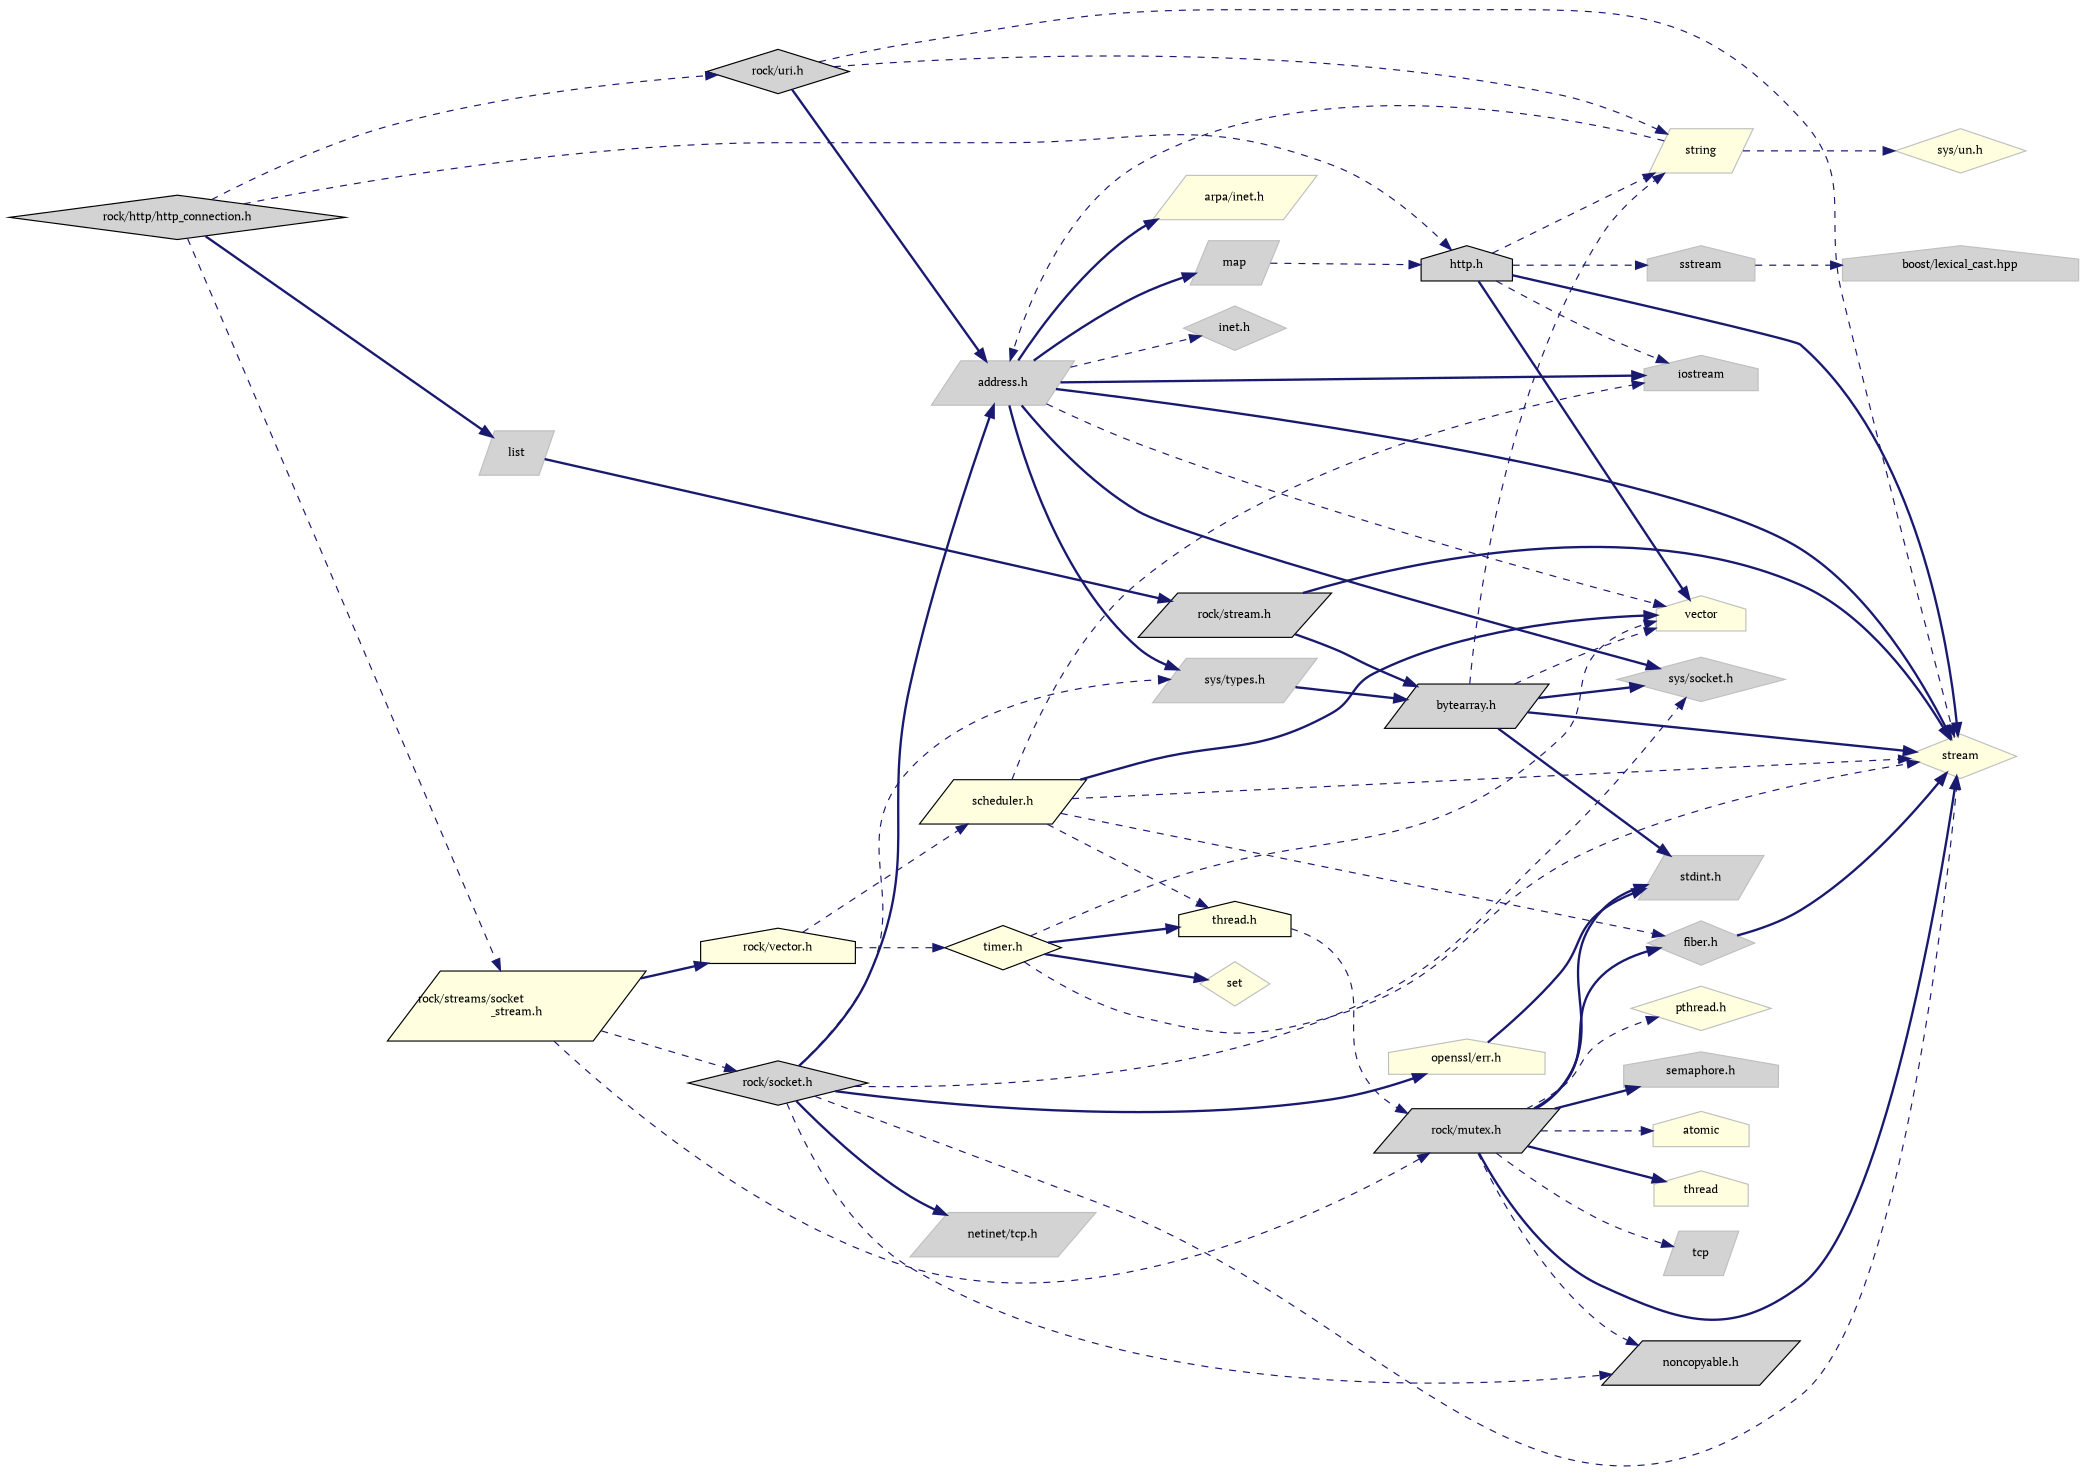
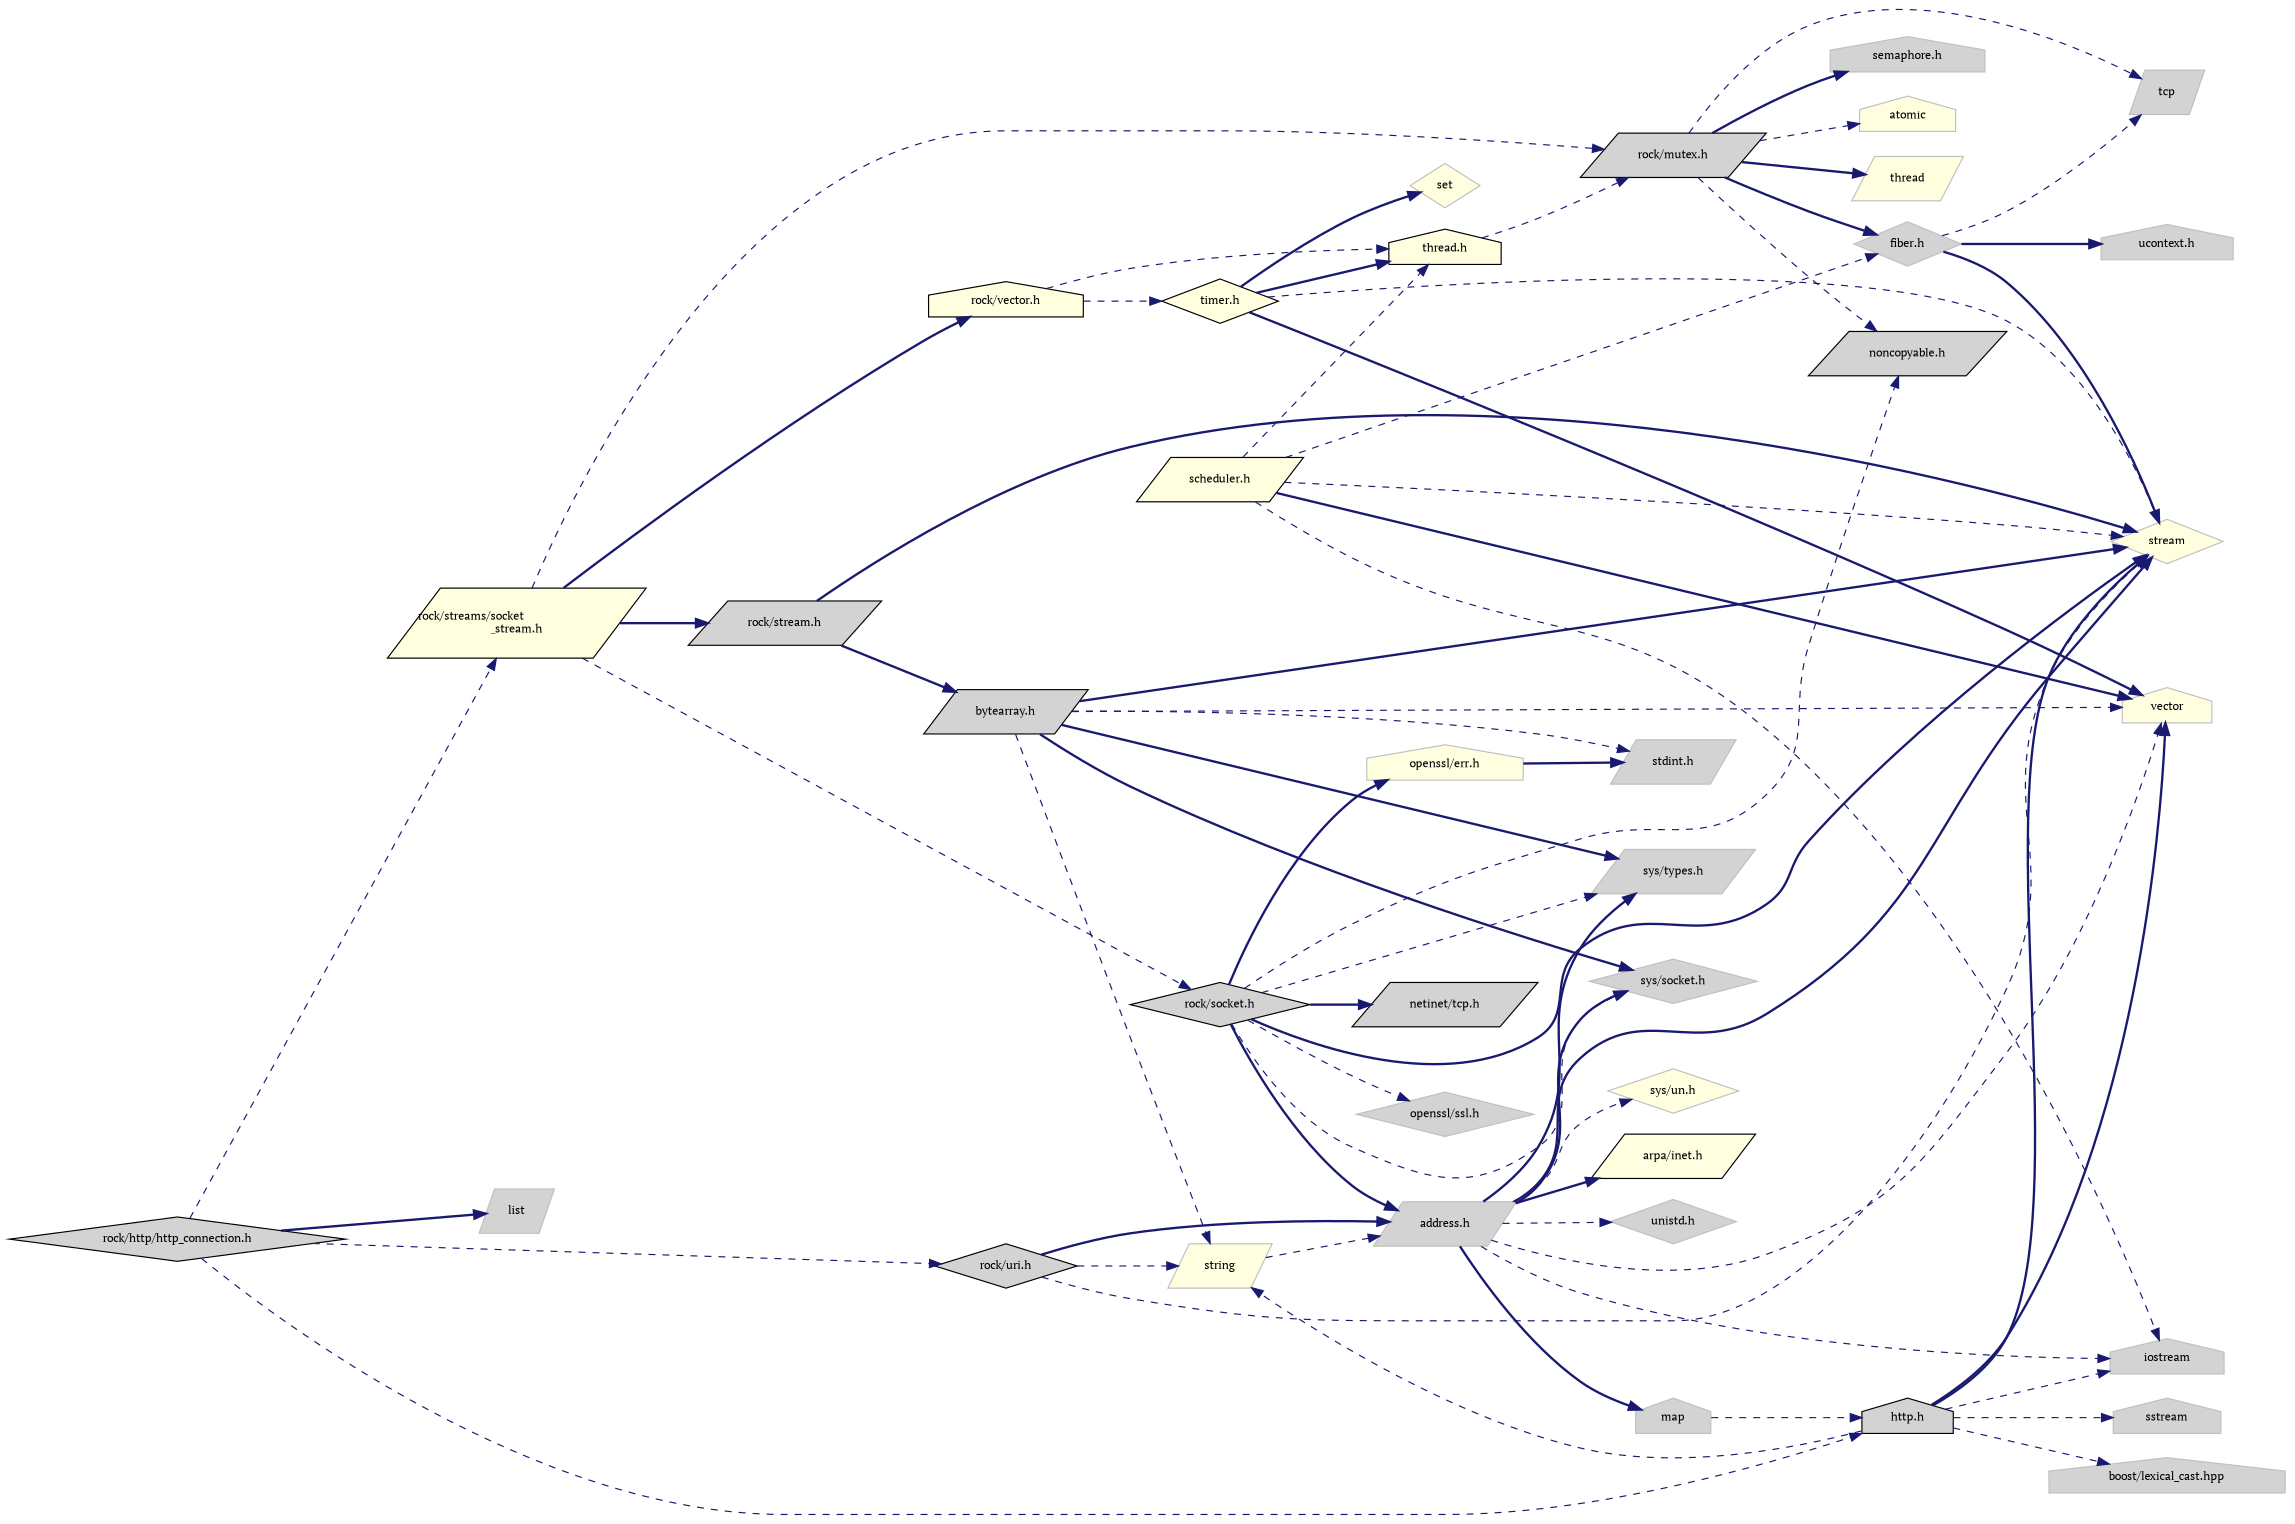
  digraph {
    fontname="PT Serif"
    rankdir=LR
    node [color=grey75 fillcolor=lightgrey fontname="PT Serif" fontsize=10 shape=parallelogram style=filled]
    edge [color=midnightblue fontname="PT Serif" fontsize=10 labelfontname=Helvetica labelfontsize=10 style=dashed]
    n1 [color=black fontcolor=black height=0.2 label="rock/http/http_connection.h" shape=diamond width=0.4]
    n2 [color=black fillcolor=lightyellow height=0.2 label="rock/streams/socket\l_stream.h" width=0.4]
    n3 [height=0.2 label=list width=0.4]
    n4 [color=black height=0.2 label="http.h" shape=house width=0.4]
    n5 [color=black height=0.2 label="rock/uri.h" shape=diamond width=0.4]
    n6 [color=black height=0.2 label="rock/stream.h" width=0.4]
    n7 [color=black height=0.2 label="rock/socket.h" shape=diamond width=0.4]
    n8 [color=black height=0.2 label="rock/mutex.h" width=0.4]
    n9 [color=black fillcolor=lightyellow height=0.2 label="rock/vector.h" shape=house width=0.4]
    n10 [color=black fillcolor=lightyellow height=0.2 label="thread.h" shape=house width=0.4]
    n11 [fillcolor=lightyellow height=0.2 label=stream shape=diamond width=0.4]
    n12 [fillcolor=lightyellow height=0.2 label=string width=0.4]
    n13 [fillcolor=lightyellow height=0.2 label=vector shape=house width=0.4]
    n14 [height=0.2 label=iostream shape=house width=0.4]
    n15 [height=0.2 label=sstream shape=house width=0.4]
    n16 [height=0.2 label="boost/lexical_cast.hpp" shape=house width=0.4]
    n17 [height=0.2 label="address.h" width=0.4]
    n18 [color=black height=0.2 label="bytearray.h" width=0.4]
    n19 [height=0.2 label="sys/types.h" width=0.4]
    n20 [height=0.2 label="sys/socket.h" shape=diamond width=0.4]
-   n21 [height=0.2 label="netinet/tcp.h" width=0.4]
+   n21 [color=black height=0.2 label="netinet/tcp.h" width=0.4]
    n22 [fillcolor=lightyellow height=0.2 label="openssl/err.h" shape=house width=0.4]
+   n23 [height=0.2 label="openssl/ssl.h" shape=diamond width=0.4]
    n24 [color=black height=0.2 label="noncopyable.h" width=0.4]
    n25 [height=0.2 label="stdint.h" width=0.4]
-   n26 [fillcolor=lightyellow height=0.2 label=thread shape=house width=0.4]
+   n26 [fillcolor=lightyellow height=0.2 label=thread width=0.4]
    n27 [height=0.2 label=tcp width=0.4]
-   n28 [fillcolor=lightyellow height=0.2 label="pthread.h" shape=diamond width=0.4]
    n29 [height=0.2 label="semaphore.h" shape=house width=0.4]
    n30 [fillcolor=lightyellow height=0.2 label=atomic shape=house width=0.4]
    n31 [height=0.2 label="fiber.h" shape=diamond width=0.4]
    n32 [color=black fillcolor=lightyellow height=0.2 label="scheduler.h" width=0.4]
    n33 [color=black fillcolor=lightyellow height=0.2 label="timer.h" shape=diamond width=0.4]
    n34 [fillcolor=lightyellow height=0.2 label="sys/un.h" shape=diamond width=0.4]
-   n35 [fillcolor=lightyellow height=0.2 label="arpa/inet.h" width=0.4]
-   n36 [height=0.2 label="inet.h" shape=diamond width=0.4]
-   n37 [height=0.2 label=map width=0.4]
+   n35 [color=black fillcolor=lightyellow height=0.2 label="arpa/inet.h" width=0.4]
+   n36 [height=0.2 label="unistd.h" shape=diamond width=0.4]
+   n37 [height=0.2 label=map shape=house width=0.4]
+   n38 [height=0.2 label="ucontext.h" shape=house width=0.4]
    n39 [fillcolor=lightyellow height=0.2 label=set shape=diamond width=0.4]
    n1 -> n2
    n1 -> n3 [style=bold]
    n1 -> n4
    n1 -> n5
-   n3 -> n6 [style=bold]
+   n2 -> n6 [style=bold]
    n2 -> n7
    n2 -> n8
    n2 -> n9 [style=bold]
    n4 -> n11 [style=bold]
    n4 -> n12
    n4 -> n13 [style=bold]
    n4 -> n14
    n4 -> n15
-   n15 -> n16
+   n4 -> n16
    n5 -> n11
    n5 -> n12
    n5 -> n17 [style=bold]
    n6 -> n11 [style=bold]
    n6 -> n18 [style=bold]
-   n7 -> n11
+   n7 -> n11 [style=bold]
    n7 -> n17 [style=bold]
    n7 -> n19
    n7 -> n20
    n7 -> n21 [style=bold]
    n7 -> n22 [style=bold]
+   n7 -> n23
    n7 -> n24
-   n8 -> n11 [style=bold]
    n8 -> n24
-   n8 -> n25 [style=bold]
    n8 -> n26 [style=bold]
    n8 -> n27
-   n8 -> n28
    n8 -> n29 [style=bold]
    n8 -> n30
    n8 -> n31 [style=bold]
-   n9 -> n32
+   n9 -> n10
    n9 -> n33
    n10 -> n8
    n12 -> n17
    n17 -> n11 [style=bold]
    n17 -> n13
-   n17 -> n14 [style=bold]
+   n17 -> n14
    n17 -> n19 [style=bold]
    n17 -> n20 [style=bold]
-   n12 -> n34
+   n17 -> n34
    n17 -> n35 [style=bold]
    n17 -> n36
    n17 -> n37 [style=bold]
    n18 -> n11 [style=bold]
    n18 -> n12
    n18 -> n13
-   n19 -> n18 [style=bold]
+   n18 -> n19 [style=bold]
    n18 -> n20 [style=bold]
-   n18 -> n25 [style=bold]
+   n18 -> n25
    n22 -> n25 [style=bold]
    n31 -> n11 [style=bold]
+   n31 -> n27
+   n31 -> n38 [style=bold]
    n32 -> n10
    n32 -> n11
    n32 -> n13 [style=bold]
    n32 -> n14
    n32 -> n31
    n33 -> n10 [style=bold]
    n33 -> n11
-   n33 -> n13
+   n33 -> n13 [style=bold]
    n33 -> n39 [style=bold]
    n37 -> n4
  }
